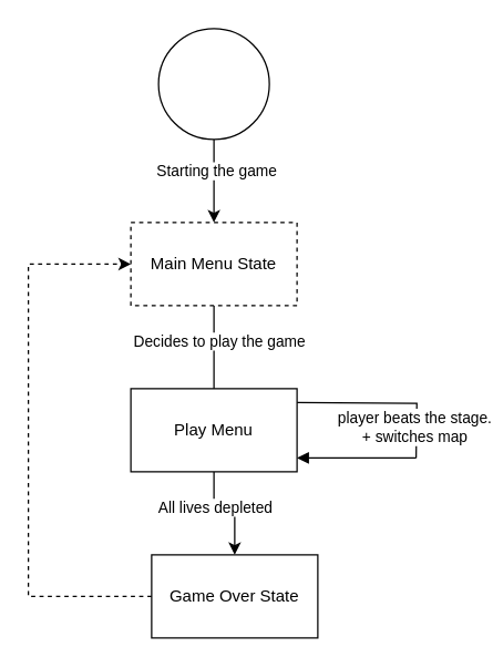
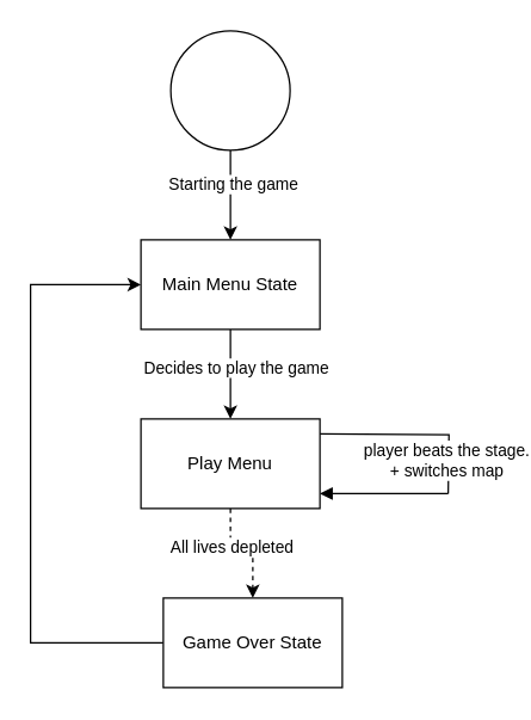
  <mxCell id="0" />
  <mxCell id="1" parent="0" />
  <mxCell id="2" style="edgeStyle=orthogonalEdgeStyle;rounded=0;orthogonalLoop=1;jettySize=auto;html=1;exitX=0.5;exitY=1;exitDx=0;exitDy=0;entryX=0.5;entryY=0;entryDx=0;entryDy=0;" edge="1" parent="1" source="4" target="7"><mxGeometry relative="1" as="geometry" /></mxCell>
  <mxCell id="3" value="Starting the game" style="edgeLabel;html=1;align=center;verticalAlign=middle;resizable=0;points=[];" vertex="1" connectable="0" parent="2"><mxGeometry x="-0.267" y="1" relative="1" as="geometry"><mxPoint as="offset" /></mxGeometry></mxCell>
  <mxCell id="4" value="" style="ellipse;whiteSpace=wrap;html=1;aspect=fixed;" vertex="1" parent="1"><mxGeometry x="114" y="20" width="80" height="80" as="geometry" /></mxCell>
- <mxCell id="5" style="edgeStyle=orthogonalEdgeStyle;rounded=0;orthogonalLoop=1;jettySize=auto;html=1;exitX=0.5;exitY=1;exitDx=0;exitDy=0;entryX=0.5;entryY=0;entryDx=0;entryDy=0;endArrow=none;" edge="1" parent="1" source="7" target="13"><mxGeometry relative="1" as="geometry" /></mxCell>
+ <mxCell id="5" style="edgeStyle=orthogonalEdgeStyle;rounded=0;orthogonalLoop=1;jettySize=auto;html=1;exitX=0.5;exitY=1;exitDx=0;exitDy=0;entryX=0.5;entryY=0;entryDx=0;entryDy=0;" edge="1" parent="1" source="7" target="13"><mxGeometry relative="1" as="geometry" /></mxCell>
  <mxCell id="6" value="Decides to play the game" style="edgeLabel;html=1;align=center;verticalAlign=middle;resizable=0;points=[];" vertex="1" connectable="0" parent="5"><mxGeometry x="-0.167" y="3" relative="1" as="geometry"><mxPoint as="offset" /></mxGeometry></mxCell>
- <mxCell id="7" value="Main Menu State" style="rounded=0;whiteSpace=wrap;html=1;dashed=1;" vertex="1" parent="1"><mxGeometry x="94" y="160" width="120" height="60" as="geometry" /></mxCell>
- <mxCell id="8" style="edgeStyle=orthogonalEdgeStyle;rounded=0;orthogonalLoop=1;jettySize=auto;html=1;exitX=0.5;exitY=1;exitDx=0;exitDy=0;entryX=0.5;entryY=0;entryDx=0;entryDy=0;" edge="1" parent="1" source="13" target="15"><mxGeometry relative="1" as="geometry" /></mxCell>
+ <mxCell id="7" value="Main Menu State" style="rounded=0;whiteSpace=wrap;html=1;" vertex="1" parent="1"><mxGeometry x="94" y="160" width="120" height="60" as="geometry" /></mxCell>
+ <mxCell id="8" style="edgeStyle=orthogonalEdgeStyle;rounded=0;orthogonalLoop=1;jettySize=auto;html=1;exitX=0.5;exitY=1;exitDx=0;exitDy=0;entryX=0.5;entryY=0;entryDx=0;entryDy=0;dashed=1;" edge="1" parent="1" source="13" target="15"><mxGeometry relative="1" as="geometry" /></mxCell>
  <mxCell id="9" value="All lives depleted" style="edgeLabel;html=1;align=center;verticalAlign=middle;resizable=0;points=[];" vertex="1" connectable="0" parent="8"><mxGeometry x="-0.2" y="5" relative="1" as="geometry"><mxPoint as="offset" /></mxGeometry></mxCell>
  <mxCell id="10" style="edgeStyle=orthogonalEdgeStyle;rounded=0;orthogonalLoop=1;jettySize=auto;html=1;endArrow=none;startFill=0;" edge="1" parent="1"><mxGeometry relative="1" as="geometry"><mxPoint x="300" y="330" as="targetPoint" /><mxPoint x="214" y="290" as="sourcePoint" /></mxGeometry></mxCell>
  <mxCell id="11" value="player beats the stage.&lt;div&gt;+ switches map&lt;/div&gt;" style="edgeLabel;html=1;align=center;verticalAlign=middle;resizable=0;points=[];" vertex="1" connectable="0" parent="10"><mxGeometry x="0.656" y="-2" relative="1" as="geometry"><mxPoint as="offset" /></mxGeometry></mxCell>
  <mxCell id="12" style="edgeStyle=orthogonalEdgeStyle;rounded=0;orthogonalLoop=1;jettySize=auto;html=1;endArrow=none;startFill=1;startArrow=block;" edge="1" parent="1" source="13"><mxGeometry relative="1" as="geometry"><mxPoint x="300" y="330" as="targetPoint" /><Array as="points"><mxPoint x="280" y="330" /><mxPoint x="280" y="330" /></Array></mxGeometry></mxCell>
  <mxCell id="13" value="Play Menu" style="rounded=0;whiteSpace=wrap;html=1;" vertex="1" parent="1"><mxGeometry x="94" y="280" width="120" height="60" as="geometry" /></mxCell>
- <mxCell id="14" style="edgeStyle=orthogonalEdgeStyle;rounded=0;orthogonalLoop=1;jettySize=auto;html=1;exitX=0;exitY=0.5;exitDx=0;exitDy=0;entryX=0;entryY=0.5;entryDx=0;entryDy=0;dashed=1;" edge="1" parent="1" source="15" target="7"><mxGeometry relative="1" as="geometry"><Array as="points"><mxPoint x="20" y="430" /><mxPoint x="20" y="190" /></Array></mxGeometry></mxCell>
+ <mxCell id="14" style="edgeStyle=orthogonalEdgeStyle;rounded=0;orthogonalLoop=1;jettySize=auto;html=1;exitX=0;exitY=0.5;exitDx=0;exitDy=0;entryX=0;entryY=0.5;entryDx=0;entryDy=0;" edge="1" parent="1" source="15" target="7"><mxGeometry relative="1" as="geometry"><Array as="points"><mxPoint x="20" y="430" /><mxPoint x="20" y="190" /></Array></mxGeometry></mxCell>
  <mxCell id="15" value="Game Over State" style="rounded=0;whiteSpace=wrap;html=1;" vertex="1" parent="1"><mxGeometry x="109" y="400" width="120" height="60" as="geometry" /></mxCell>
